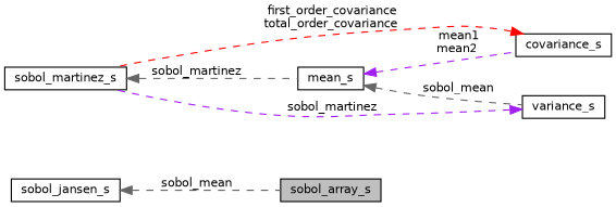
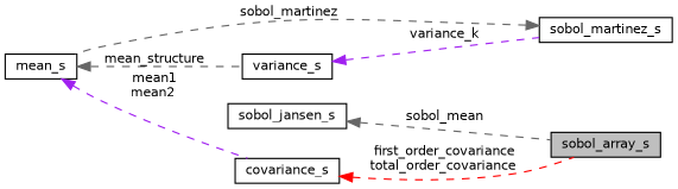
  digraph {
    rankdir=LR
    node [color=black fillcolor=white fontname=Helvetica fontsize=10 shape=record style=filled]
    edge [color=gray40 dir=back fontname=Helvetica fontsize=10 labelfontname=Helvetica labelfontsize=10 style=dashed]
    n1 [fillcolor=grey75 fontcolor=black height=0.2 label=sobol_array_s width=0.4]
    n2 [height=0.2 label=sobol_martinez_s width=0.4]
    n3 [height=0.2 label=mean_s width=0.4]
    n4 [height=0.2 label=covariance_s width=0.4]
    n5 [height=0.2 label=variance_s width=0.4]
    n6 [height=0.2 label=sobol_jansen_s width=0.4]
    n2 -> n3 [label=" sobol_martinez"]
    n3 -> n4 [color=purple label=" mean1\nmean2"]
-   n3 -> n5 [label=" sobol_mean"]
-   n4 -> n2 [color=red label=" first_order_covariance\ntotal_order_covariance"]
-   n5 -> n2 [color=purple label=" sobol_martinez"]
+   n3 -> n5 [label=" mean_structure"]
+   n4 -> n1 [color=red label=" first_order_covariance\ntotal_order_covariance"]
+   n5 -> n2 [color=purple label=" variance_k"]
    n6 -> n1 [label=" sobol_mean"]
  }
